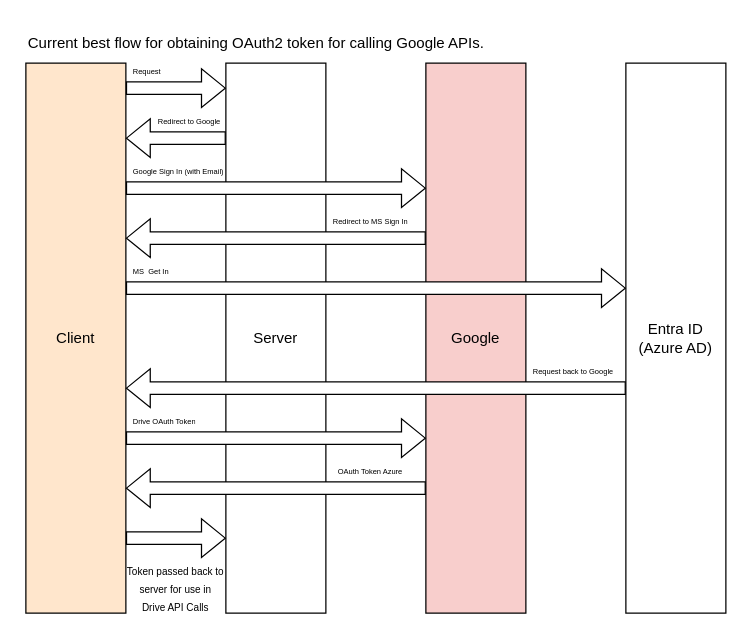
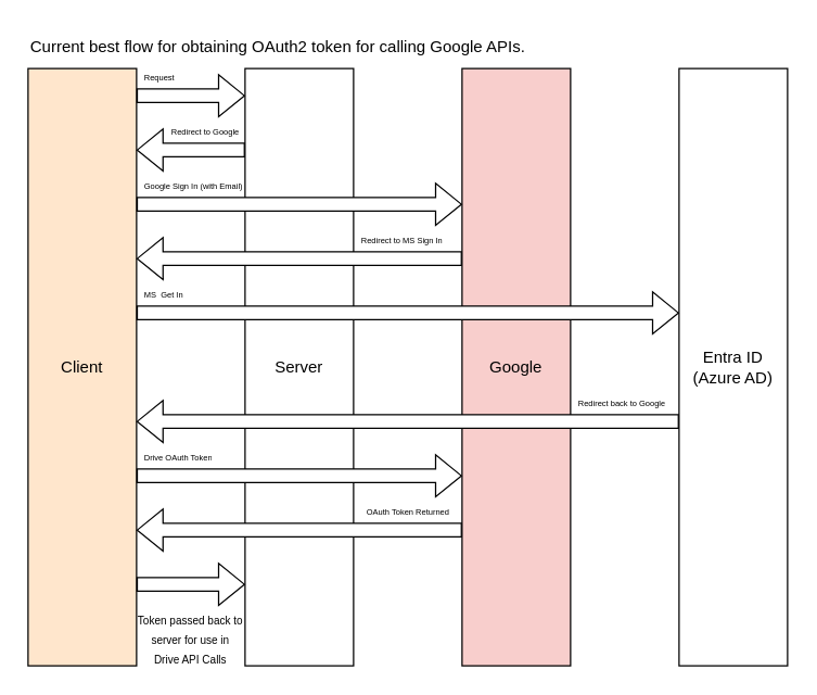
  <mxCell id="0" />
  <mxCell id="1" parent="0" />
  <mxCell id="2" value="Client" style="rounded=0;whiteSpace=wrap;html=1;fillColor=#ffe6cc;" parent="1" vertex="1"><mxGeometry x="20" y="50" width="80" height="440" as="geometry" /></mxCell>
  <mxCell id="3" value="Server" style="rounded=0;whiteSpace=wrap;html=1;" parent="1" vertex="1"><mxGeometry x="180" y="50" width="80" height="440" as="geometry" /></mxCell>
  <mxCell id="4" value="Google" style="rounded=0;whiteSpace=wrap;html=1;fillColor=#f8cecc;" parent="1" vertex="1"><mxGeometry x="340" y="50" width="80" height="440" as="geometry" /></mxCell>
  <mxCell id="5" value="Entra ID&lt;br&gt;(Azure AD)" style="rounded=0;whiteSpace=wrap;html=1;" parent="1" vertex="1"><mxGeometry x="500" y="50" width="80" height="440" as="geometry" /></mxCell>
  <mxCell id="6" value="" style="shape=flexArrow;endArrow=classic;html=1;rounded=0;fillColor=default;" parent="1" edge="1"><mxGeometry width="50" height="50" relative="1" as="geometry"><mxPoint x="100" y="70" as="sourcePoint" /><mxPoint x="180" y="70" as="targetPoint" /></mxGeometry></mxCell>
  <mxCell id="7" value="" style="shape=flexArrow;endArrow=classic;html=1;rounded=0;fillColor=default;" parent="1" edge="1"><mxGeometry width="50" height="50" relative="1" as="geometry"><mxPoint x="180" y="110" as="sourcePoint" /><mxPoint x="100" y="110" as="targetPoint" /></mxGeometry></mxCell>
  <mxCell id="8" value="&lt;font style=&quot;font-size: 6px;&quot;&gt;Redirect to Google&lt;/font&gt;" style="text;strokeColor=none;fillColor=none;align=left;verticalAlign=middle;spacingLeft=4;spacingRight=4;overflow=hidden;points=[[0,0.5],[1,0.5]];portConstraint=eastwest;rotatable=0;whiteSpace=wrap;html=1;" parent="1" vertex="1"><mxGeometry x="120" y="80" width="80" height="30" as="geometry" /></mxCell>
  <mxCell id="9" value="&lt;font style=&quot;font-size: 6px;&quot;&gt;Request&amp;nbsp;&lt;/font&gt;" style="text;strokeColor=none;fillColor=none;align=left;verticalAlign=middle;spacingLeft=4;spacingRight=4;overflow=hidden;points=[[0,0.5],[1,0.5]];portConstraint=eastwest;rotatable=0;whiteSpace=wrap;html=1;" parent="1" vertex="1"><mxGeometry x="100" y="40" width="80" height="30" as="geometry" /></mxCell>
  <mxCell id="10" value="" style="shape=flexArrow;endArrow=classic;html=1;rounded=0;fillColor=default;" parent="1" edge="1"><mxGeometry width="50" height="50" relative="1" as="geometry"><mxPoint x="100" y="150" as="sourcePoint" /><mxPoint x="340" y="150" as="targetPoint" /></mxGeometry></mxCell>
  <mxCell id="11" value="&lt;font style=&quot;font-size: 6px;&quot;&gt;Google Sign In (with Email)&lt;/font&gt;" style="text;strokeColor=none;fillColor=none;align=left;verticalAlign=middle;spacingLeft=4;spacingRight=4;overflow=hidden;points=[[0,0.5],[1,0.5]];portConstraint=eastwest;rotatable=0;whiteSpace=wrap;html=1;" parent="1" vertex="1"><mxGeometry x="100" y="120" width="90" height="30" as="geometry" /></mxCell>
  <mxCell id="12" value="" style="shape=flexArrow;endArrow=classic;html=1;rounded=0;fillColor=default;" parent="1" edge="1"><mxGeometry width="50" height="50" relative="1" as="geometry"><mxPoint x="340" y="190" as="sourcePoint" /><mxPoint x="100" y="190" as="targetPoint" /></mxGeometry></mxCell>
  <mxCell id="13" value="&lt;font style=&quot;font-size: 6px;&quot;&gt;Redirect to MS Sign In&lt;/font&gt;" style="text;strokeColor=none;fillColor=none;align=left;verticalAlign=middle;spacingLeft=4;spacingRight=4;overflow=hidden;points=[[0,0.5],[1,0.5]];portConstraint=eastwest;rotatable=0;whiteSpace=wrap;html=1;" parent="1" vertex="1"><mxGeometry x="260" y="160" width="90" height="30" as="geometry" /></mxCell>
  <mxCell id="14" value="" style="shape=flexArrow;endArrow=classic;html=1;rounded=0;fillColor=default;" parent="1" edge="1"><mxGeometry width="50" height="50" relative="1" as="geometry"><mxPoint x="100" y="230" as="sourcePoint" /><mxPoint x="500" y="230" as="targetPoint" /></mxGeometry></mxCell>
  <mxCell id="15" value="&lt;font style=&quot;font-size: 6px;&quot;&gt;MS&amp;nbsp; Get In&lt;/font&gt;" style="text;strokeColor=none;fillColor=none;align=left;verticalAlign=middle;spacingLeft=4;spacingRight=4;overflow=hidden;points=[[0,0.5],[1,0.5]];portConstraint=eastwest;rotatable=0;whiteSpace=wrap;html=1;" parent="1" vertex="1"><mxGeometry x="100" y="200" width="90" height="30" as="geometry" /></mxCell>
  <mxCell id="16" value="" style="shape=flexArrow;endArrow=classic;html=1;rounded=0;fillColor=default;" parent="1" edge="1"><mxGeometry width="50" height="50" relative="1" as="geometry"><mxPoint x="500" y="310" as="sourcePoint" /><mxPoint x="100" y="310" as="targetPoint" /></mxGeometry></mxCell>
- <mxCell id="17" value="&lt;font style=&quot;font-size: 6px;&quot;&gt;Request back to Google&lt;/font&gt;" style="text;strokeColor=none;fillColor=none;align=left;verticalAlign=middle;spacingLeft=4;spacingRight=4;overflow=hidden;points=[[0,0.5],[1,0.5]];portConstraint=eastwest;rotatable=0;whiteSpace=wrap;html=1;" parent="1" vertex="1"><mxGeometry x="420" y="280" width="90" height="30" as="geometry" /></mxCell>
+ <mxCell id="17" value="&lt;font style=&quot;font-size: 6px;&quot;&gt;Redirect back to Google&lt;/font&gt;" style="text;strokeColor=none;fillColor=none;align=left;verticalAlign=middle;spacingLeft=4;spacingRight=4;overflow=hidden;points=[[0,0.5],[1,0.5]];portConstraint=eastwest;rotatable=0;whiteSpace=wrap;html=1;" parent="1" vertex="1"><mxGeometry x="420" y="280" width="90" height="30" as="geometry" /></mxCell>
  <mxCell id="18" value="" style="shape=flexArrow;endArrow=classic;html=1;rounded=0;fillColor=default;" parent="1" edge="1"><mxGeometry width="50" height="50" relative="1" as="geometry"><mxPoint x="100" y="350" as="sourcePoint" /><mxPoint x="340" y="350" as="targetPoint" /></mxGeometry></mxCell>
  <mxCell id="19" value="&lt;font style=&quot;font-size: 6px;&quot;&gt;Drive OAuth Token&lt;/font&gt;" style="text;strokeColor=none;fillColor=none;align=left;verticalAlign=middle;spacingLeft=4;spacingRight=4;overflow=hidden;points=[[0,0.5],[1,0.5]];portConstraint=eastwest;rotatable=0;whiteSpace=wrap;html=1;" parent="1" vertex="1"><mxGeometry x="100" y="320" width="90" height="30" as="geometry" /></mxCell>
  <mxCell id="20" value="" style="shape=flexArrow;endArrow=classic;html=1;rounded=0;fillColor=default;" parent="1" edge="1"><mxGeometry width="50" height="50" relative="1" as="geometry"><mxPoint x="340" y="390" as="sourcePoint" /><mxPoint x="100" y="390" as="targetPoint" /></mxGeometry></mxCell>
- <mxCell id="21" value="&lt;font style=&quot;font-size: 6px;&quot;&gt;OAuth Token Azure&lt;/font&gt;" style="text;strokeColor=none;fillColor=none;align=left;verticalAlign=middle;spacingLeft=4;spacingRight=4;overflow=hidden;points=[[0,0.5],[1,0.5]];portConstraint=eastwest;rotatable=0;whiteSpace=wrap;html=1;" parent="1" vertex="1"><mxGeometry x="264" y="360" width="90" height="30" as="geometry" /></mxCell>
+ <mxCell id="21" value="&lt;font style=&quot;font-size: 6px;&quot;&gt;OAuth Token Returned&lt;/font&gt;" style="text;strokeColor=none;fillColor=none;align=left;verticalAlign=middle;spacingLeft=4;spacingRight=4;overflow=hidden;points=[[0,0.5],[1,0.5]];portConstraint=eastwest;rotatable=0;whiteSpace=wrap;html=1;" parent="1" vertex="1"><mxGeometry x="264" y="360" width="90" height="30" as="geometry" /></mxCell>
  <mxCell id="22" value="" style="shape=flexArrow;endArrow=classic;html=1;rounded=0;fillColor=default;" parent="1" edge="1"><mxGeometry width="50" height="50" relative="1" as="geometry"><mxPoint x="100" y="430" as="sourcePoint" /><mxPoint x="180" y="430" as="targetPoint" /></mxGeometry></mxCell>
  <mxCell id="23" value="&lt;font style=&quot;font-size: 8px;&quot;&gt;Token passed back to server for use in Drive API Calls&lt;/font&gt;" style="text;html=1;strokeColor=none;fillColor=none;align=center;verticalAlign=middle;whiteSpace=wrap;rounded=0;" parent="1" vertex="1"><mxGeometry x="100" y="450" width="80" height="40" as="geometry" /></mxCell>
  <mxCell id="24" value="Current best flow for obtaining OAuth2 token for calling Google APIs.&amp;nbsp;" style="text;html=1;strokeColor=none;fillColor=none;align=left;verticalAlign=top;whiteSpace=wrap;rounded=0;" vertex="1" parent="1"><mxGeometry x="20" y="20" width="560" height="30" as="geometry" /></mxCell>
